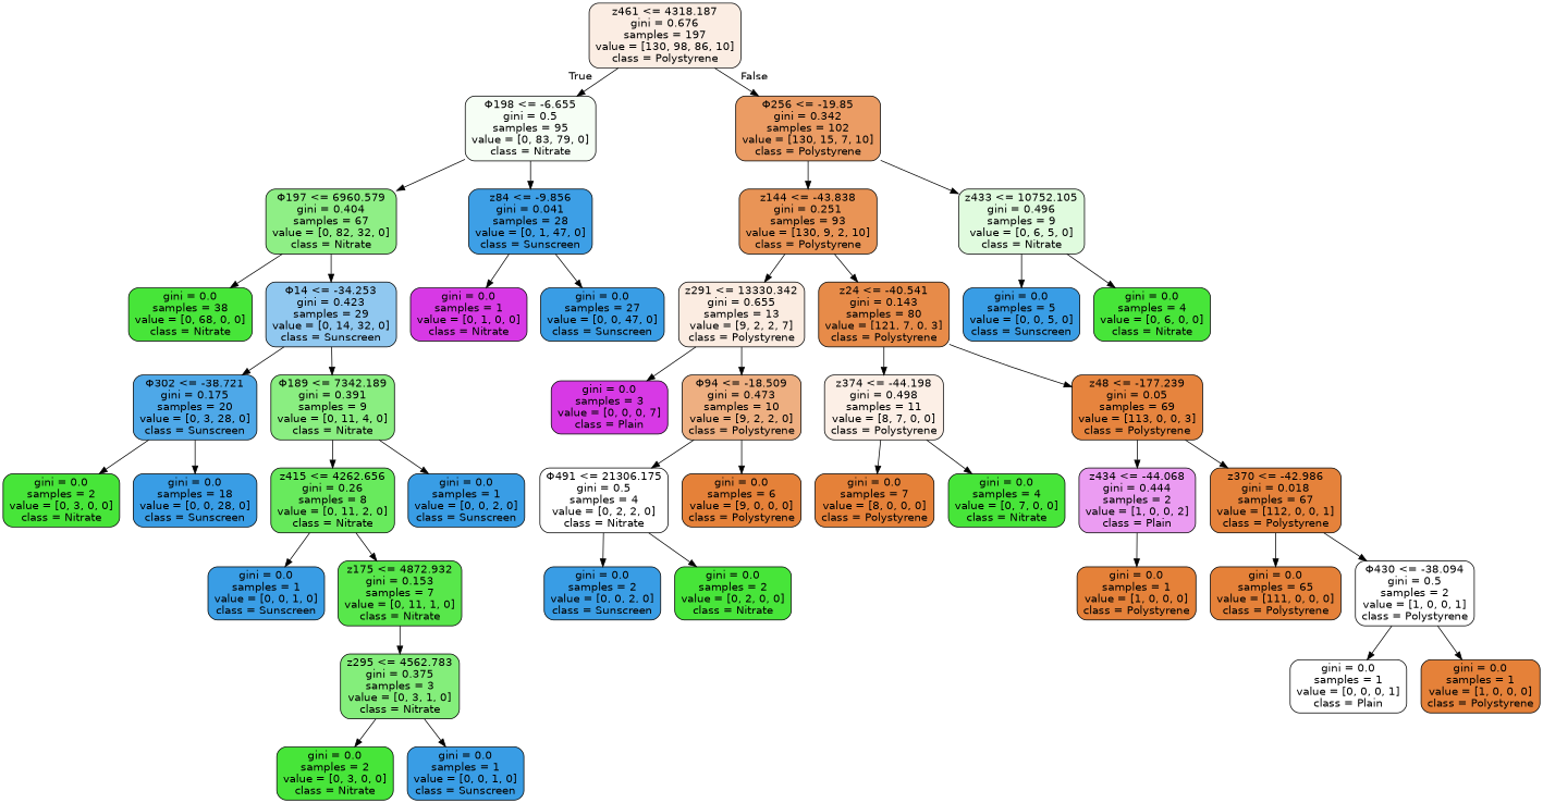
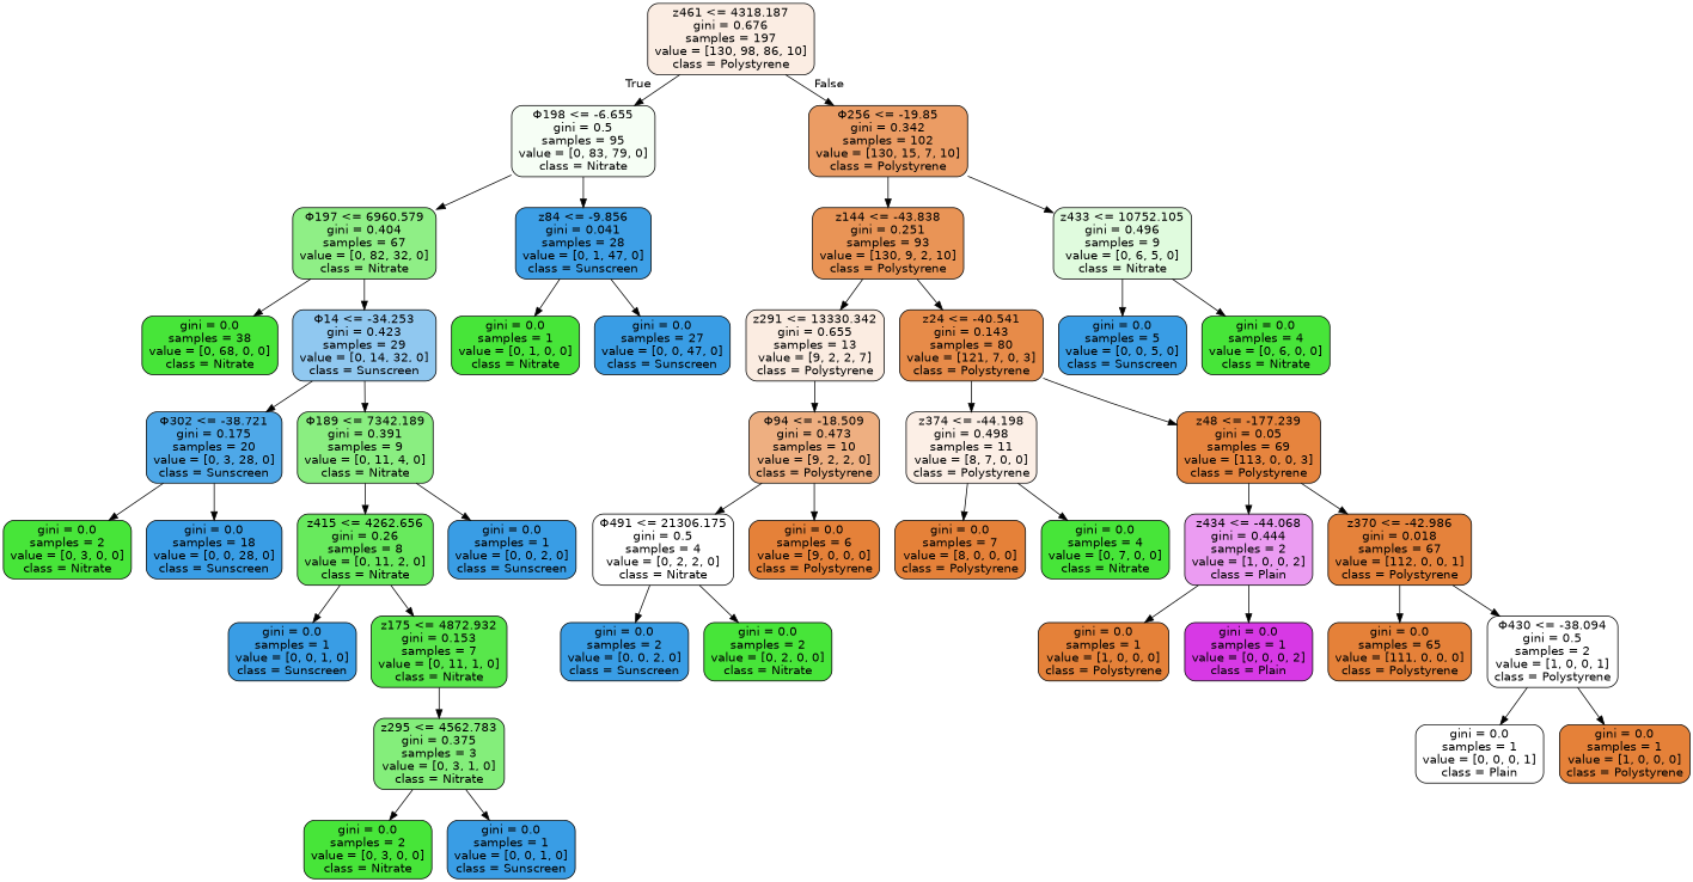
  digraph {
    node [color=black fillcolor="#47e539" fontname=helvetica shape=box style="filled, rounded"]
    edge [fontname=helvetica]
    n1 [fillcolor="#fbede3" label="z461 <= 4318.187\ngini = 0.676\nsamples = 197\nvalue = [130, 98, 86, 10]\nclass = Polystyrene"]
    n2 [fillcolor="#f6fef5" label="Φ198 <= -6.655\ngini = 0.5\nsamples = 95\nvalue = [0, 83, 79, 0]\nclass = Nitrate"]
    n3 [fillcolor="#eb9c64" label="Φ256 <= -19.85\ngini = 0.342\nsamples = 102\nvalue = [130, 15, 7, 10]\nclass = Polystyrene"]
    n4 [fillcolor="#8fef86" label="Φ197 <= 6960.579\ngini = 0.404\nsamples = 67\nvalue = [0, 82, 32, 0]\nclass = Nitrate"]
    n5 [fillcolor="#3d9fe6" label="z84 <= -9.856\ngini = 0.041\nsamples = 28\nvalue = [0, 1, 47, 0]\nclass = Sunscreen"]
    n6 [fillcolor="#e99456" label="z144 <= -43.838\ngini = 0.251\nsamples = 93\nvalue = [130, 9, 2, 10]\nclass = Polystyrene"]
    n7 [fillcolor="#e0fbde" label="z433 <= 10752.105\ngini = 0.496\nsamples = 9\nvalue = [0, 6, 5, 0]\nclass = Nitrate"]
    n8 [label="gini = 0.0\nsamples = 38\nvalue = [0, 68, 0, 0]\nclass = Nitrate"]
    n9 [fillcolor="#90c8f0" label="Φ14 <= -34.253\ngini = 0.423\nsamples = 29\nvalue = [0, 14, 32, 0]\nclass = Sunscreen"]
-   n10 [fillcolor="#d739e5" label="gini = 0.0\nsamples = 1\nvalue = [0, 1, 0, 0]\nclass = Nitrate"]
+   n10 [label="gini = 0.0\nsamples = 1\nvalue = [0, 1, 0, 0]\nclass = Nitrate"]
    n11 [fillcolor="#399de5" label="gini = 0.0\nsamples = 27\nvalue = [0, 0, 47, 0]\nclass = Sunscreen"]
    n12 [fillcolor="#4ea8e8" label="Φ302 <= -38.721\ngini = 0.175\nsamples = 20\nvalue = [0, 3, 28, 0]\nclass = Sunscreen"]
    n13 [fillcolor="#8aee81" label="Φ189 <= 7342.189\ngini = 0.391\nsamples = 9\nvalue = [0, 11, 4, 0]\nclass = Nitrate"]
    n14 [label="gini = 0.0\nsamples = 2\nvalue = [0, 3, 0, 0]\nclass = Nitrate"]
    n15 [fillcolor="#399de5" label="gini = 0.0\nsamples = 18\nvalue = [0, 0, 28, 0]\nclass = Sunscreen"]
    n16 [fillcolor="#68ea5d" label="z415 <= 4262.656\ngini = 0.26\nsamples = 8\nvalue = [0, 11, 2, 0]\nclass = Nitrate"]
    n17 [fillcolor="#399de5" label="gini = 0.0\nsamples = 1\nvalue = [0, 0, 2, 0]\nclass = Sunscreen"]
    n18 [fillcolor="#399de5" label="gini = 0.0\nsamples = 1\nvalue = [0, 0, 1, 0]\nclass = Sunscreen"]
    n19 [fillcolor="#58e74b" label="z175 <= 4872.932\ngini = 0.153\nsamples = 7\nvalue = [0, 11, 1, 0]\nclass = Nitrate"]
    n20 [fillcolor="#84ee7b" label="z295 <= 4562.783\ngini = 0.375\nsamples = 3\nvalue = [0, 3, 1, 0]\nclass = Nitrate"]
    n21 [label="gini = 0.0\nsamples = 2\nvalue = [0, 3, 0, 0]\nclass = Nitrate"]
    n22 [fillcolor="#399de5" label="gini = 0.0\nsamples = 1\nvalue = [0, 0, 1, 0]\nclass = Sunscreen"]
    n23 [fillcolor="#fbece1" label="z291 <= 13330.342\ngini = 0.655\nsamples = 13\nvalue = [9, 2, 2, 7]\nclass = Polystyrene"]
    n24 [fillcolor="#e78b49" label="z24 <= -40.541\ngini = 0.143\nsamples = 80\nvalue = [121, 7, 0, 3]\nclass = Polystyrene"]
    n25 [fillcolor="#399de5" label="gini = 0.0\nsamples = 5\nvalue = [0, 0, 5, 0]\nclass = Sunscreen"]
    n26 [label="gini = 0.0\nsamples = 4\nvalue = [0, 6, 0, 0]\nclass = Nitrate"]
-   n27 [fillcolor="#d739e5" label="gini = 0.0\nsamples = 3\nvalue = [0, 0, 0, 7]\nclass = Plain"]
    n28 [fillcolor="#eeaf81" label="Φ94 <= -18.509\ngini = 0.473\nsamples = 10\nvalue = [9, 2, 2, 0]\nclass = Polystyrene"]
    n29 [fillcolor="#fcefe6" label="z374 <= -44.198\ngini = 0.498\nsamples = 11\nvalue = [8, 7, 0, 0]\nclass = Polystyrene"]
    n30 [fillcolor="#e6843e" label="z48 <= -177.239\ngini = 0.05\nsamples = 69\nvalue = [113, 0, 0, 3]\nclass = Polystyrene"]
    n31 [fillcolor="#ffffff" label="Φ491 <= 21306.175\ngini = 0.5\nsamples = 4\nvalue = [0, 2, 2, 0]\nclass = Nitrate"]
    n32 [fillcolor="#e58139" label="gini = 0.0\nsamples = 6\nvalue = [9, 0, 0, 0]\nclass = Polystyrene"]
    n33 [fillcolor="#399de5" label="gini = 0.0\nsamples = 2\nvalue = [0, 0, 2, 0]\nclass = Sunscreen"]
    n34 [label="gini = 0.0\nsamples = 2\nvalue = [0, 2, 0, 0]\nclass = Nitrate"]
    n35 [fillcolor="#e58139" label="gini = 0.0\nsamples = 7\nvalue = [8, 0, 0, 0]\nclass = Polystyrene"]
    n36 [label="gini = 0.0\nsamples = 4\nvalue = [0, 7, 0, 0]\nclass = Nitrate"]
    n37 [fillcolor="#eb9cf2" label="z434 <= -44.068\ngini = 0.444\nsamples = 2\nvalue = [1, 0, 0, 2]\nclass = Plain"]
    n38 [fillcolor="#e5823b" label="z370 <= -42.986\ngini = 0.018\nsamples = 67\nvalue = [112, 0, 0, 1]\nclass = Polystyrene"]
    n39 [fillcolor="#e58139" label="gini = 0.0\nsamples = 1\nvalue = [1, 0, 0, 0]\nclass = Polystyrene"]
+   n40 [fillcolor="#d739e5" label="gini = 0.0\nsamples = 1\nvalue = [0, 0, 0, 2]\nclass = Plain"]
    n41 [fillcolor="#e58139" label="gini = 0.0\nsamples = 65\nvalue = [111, 0, 0, 0]\nclass = Polystyrene"]
    n42 [fillcolor="#ffffff" label="Φ430 <= -38.094\ngini = 0.5\nsamples = 2\nvalue = [1, 0, 0, 1]\nclass = Polystyrene"]
    n43 [fillcolor="#ffffff" label="gini = 0.0\nsamples = 1\nvalue = [0, 0, 0, 1]\nclass = Plain"]
    n44 [fillcolor="#e58139" label="gini = 0.0\nsamples = 1\nvalue = [1, 0, 0, 0]\nclass = Polystyrene"]
    n1 -> n2 [headlabel=True labelangle=45 labeldistance=2.5]
    n1 -> n3 [headlabel=False labelangle=-45 labeldistance=2.5]
    n2 -> n4
    n2 -> n5
    n3 -> n6
    n3 -> n7
    n4 -> n8
    n4 -> n9
    n5 -> n10
    n5 -> n11
    n6 -> n23
    n6 -> n24
    n7 -> n25
    n7 -> n26
    n9 -> n12
    n9 -> n13
    n12 -> n14
    n12 -> n15
    n13 -> n16
    n13 -> n17
    n16 -> n18
    n16 -> n19
    n19 -> n20
    n20 -> n21
    n20 -> n22
-   n23 -> n27
    n23 -> n28
    n24 -> n29
    n24 -> n30
    n28 -> n31
    n28 -> n32
    n29 -> n35
    n29 -> n36
    n30 -> n37
    n30 -> n38
    n31 -> n33
    n31 -> n34
    n37 -> n39
+   n37 -> n40
    n38 -> n41
    n38 -> n42
    n42 -> n43
    n42 -> n44
  }
